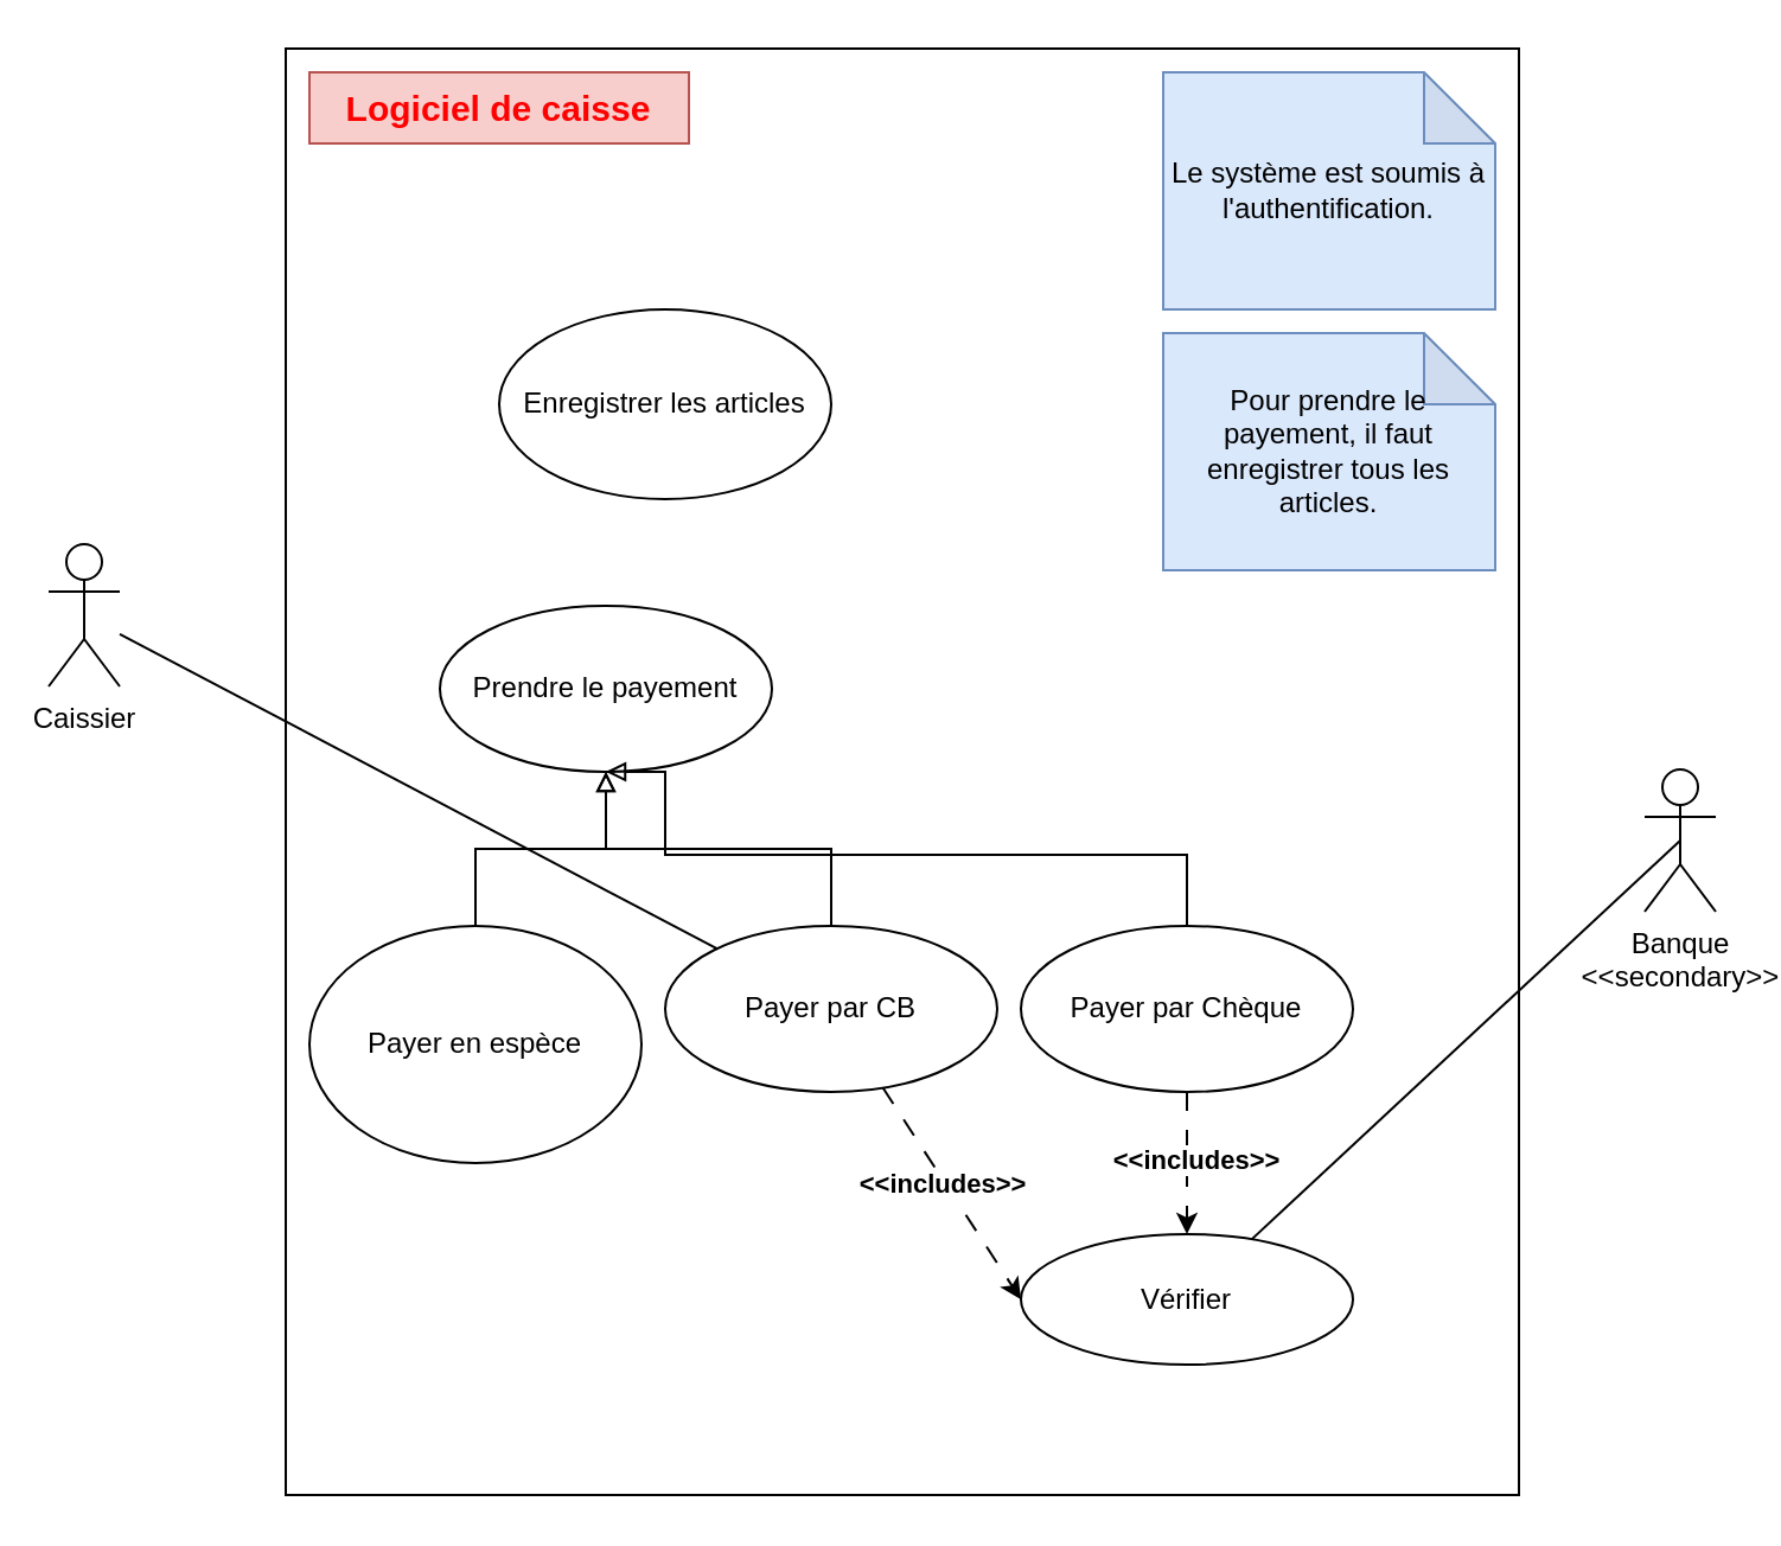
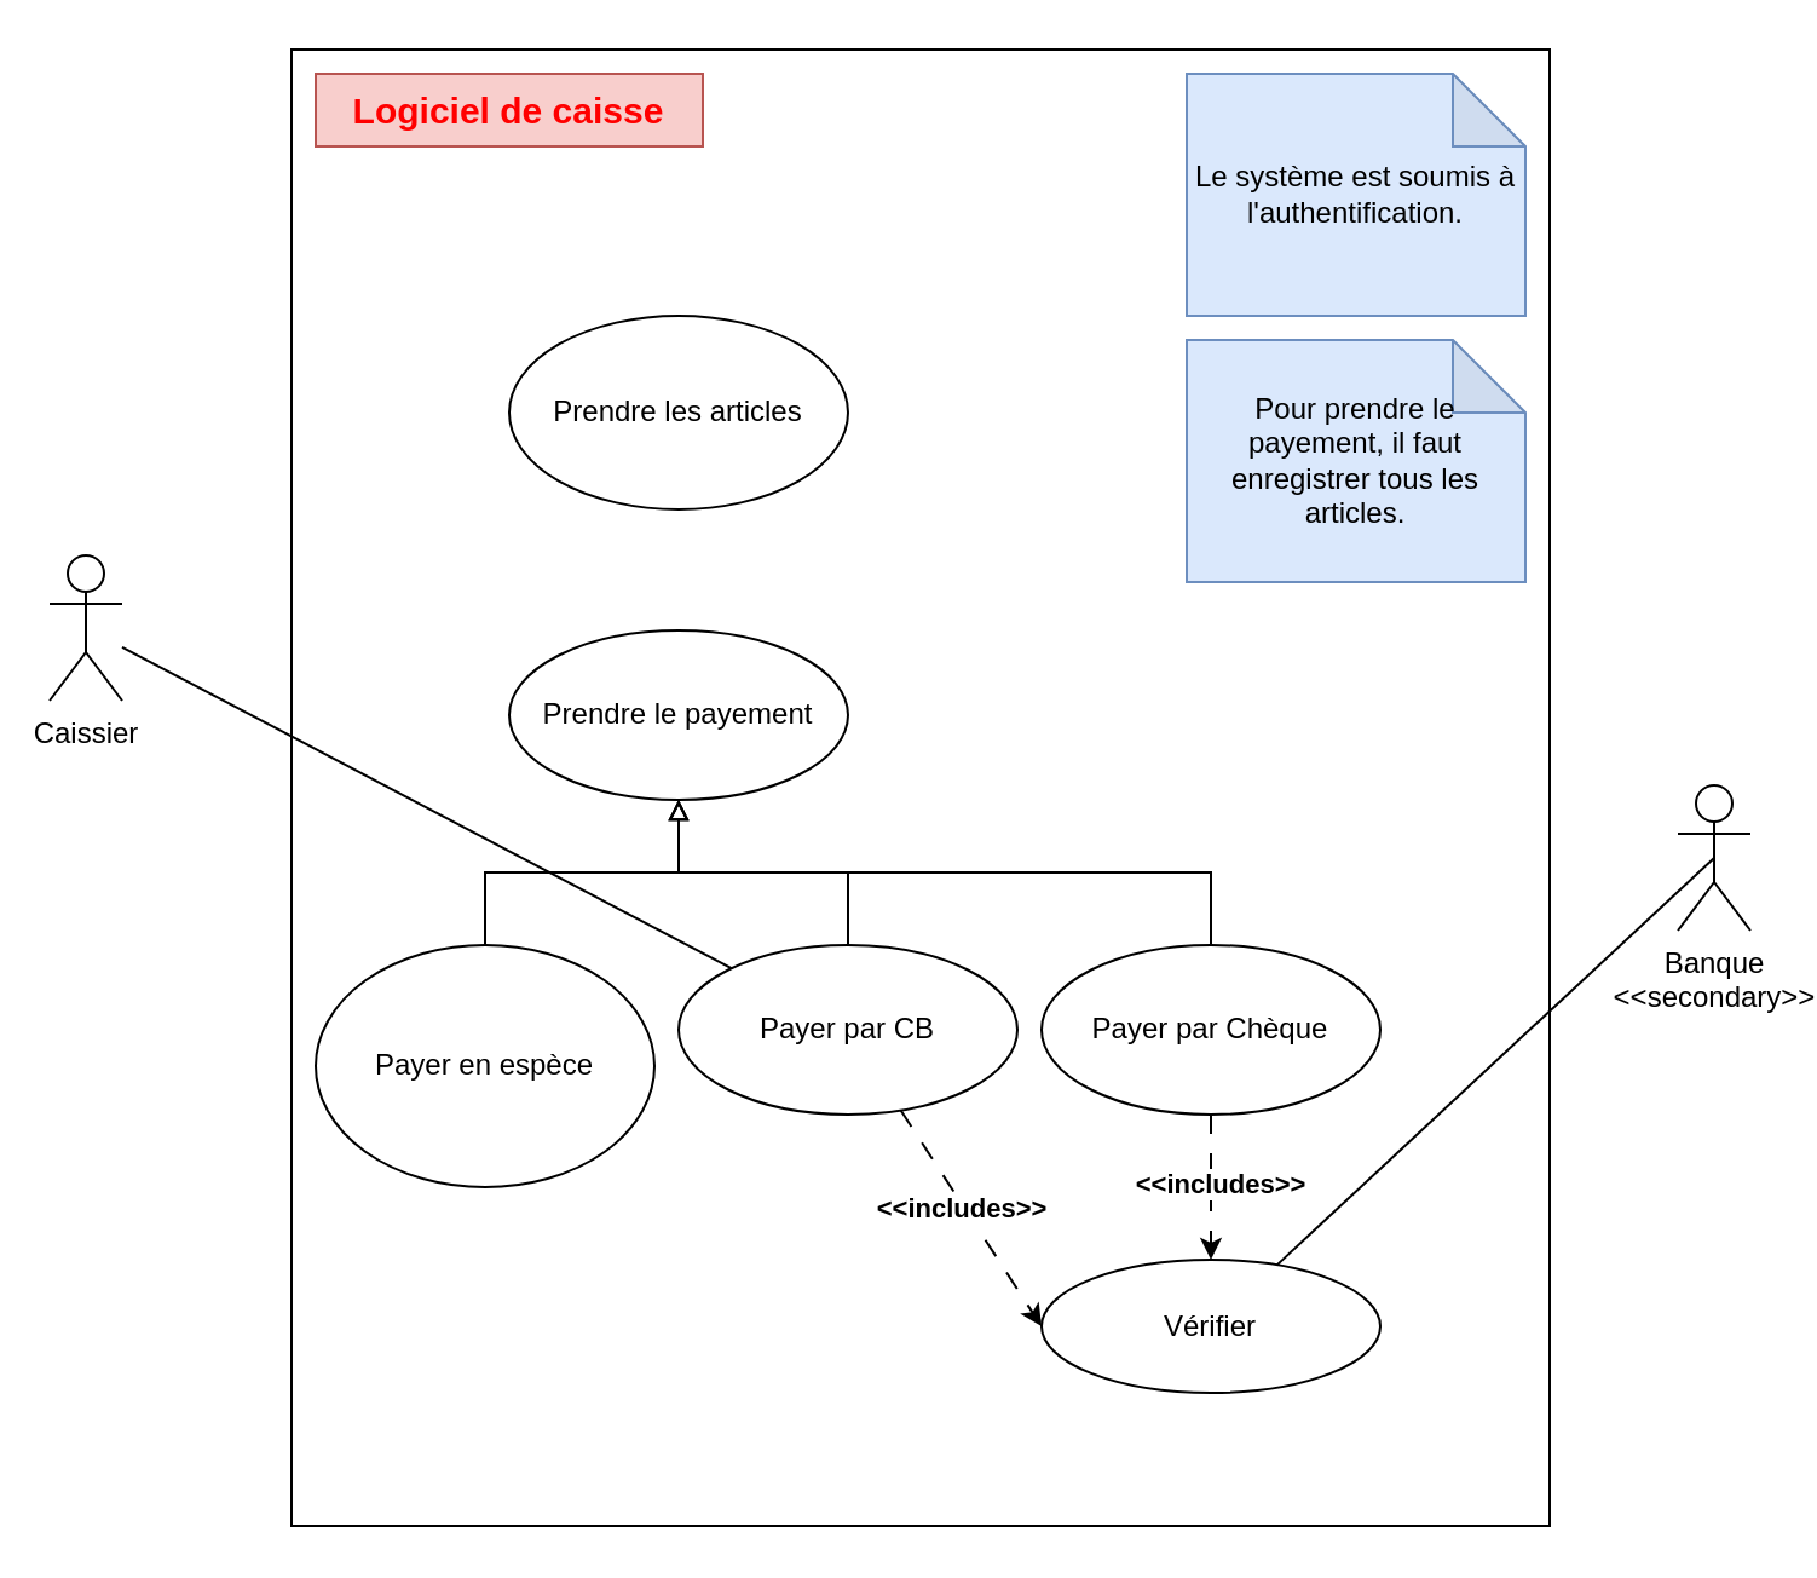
  <mxCell id="0" />
  <mxCell id="1" parent="0" />
  <mxCell id="2" value="" style="rounded=0;whiteSpace=wrap;html=1;" parent="1" vertex="1"><mxGeometry x="120" y="20" width="520" height="610" as="geometry" /></mxCell>
  <mxCell id="3" style="rounded=0;orthogonalLoop=1;jettySize=auto;html=1;endArrow=none;startFill=0;" parent="1" source="4" target="14" edge="1"><mxGeometry relative="1" as="geometry" /></mxCell>
  <mxCell id="4" value="Caissier" style="shape=umlActor;verticalLabelPosition=bottom;verticalAlign=top;html=1;outlineConnect=0;" parent="1" vertex="1"><mxGeometry x="20" y="229" width="30" height="60" as="geometry" /></mxCell>
- <mxCell id="5" value="Enregistrer les articles" style="ellipse;whiteSpace=wrap;html=1;" parent="1" vertex="1"><mxGeometry x="210" y="130" width="140" height="80" as="geometry" /></mxCell>
- <mxCell id="6" value="Prendre le payement" style="ellipse;whiteSpace=wrap;html=1;" parent="1" vertex="1"><mxGeometry x="185" y="255" width="140" height="70" as="geometry" /></mxCell>
+ <mxCell id="5" value="Prendre les articles" style="ellipse;whiteSpace=wrap;html=1;" parent="1" vertex="1"><mxGeometry x="210" y="130" width="140" height="80" as="geometry" /></mxCell>
+ <mxCell id="6" value="Prendre le payement" style="ellipse;whiteSpace=wrap;html=1;" parent="1" vertex="1"><mxGeometry x="210" y="260" width="140" height="70" as="geometry" /></mxCell>
  <mxCell id="7" value="&lt;b&gt;&lt;font style=&quot;color: light-dark(rgb(255, 0, 0), rgb(237, 237, 237)); font-size: 15px;&quot;&gt;Logiciel de caisse&lt;/font&gt;&lt;/b&gt;" style="text;html=1;align=center;verticalAlign=middle;whiteSpace=wrap;rounded=0;fillColor=#f8cecc;strokeColor=#b85450;" parent="1" vertex="1"><mxGeometry x="130" y="30" width="160" height="30" as="geometry" /></mxCell>
  <mxCell id="8" value="&lt;div&gt;Le système est soumis à l'authentification.&lt;/div&gt;" style="shape=note;whiteSpace=wrap;html=1;backgroundOutline=1;darkOpacity=0.05;fillColor=#dae8fc;strokeColor=#6c8ebf;" parent="1" vertex="1"><mxGeometry x="490" y="30" width="140" height="100" as="geometry" /></mxCell>
  <mxCell id="9" style="edgeStyle=orthogonalEdgeStyle;rounded=0;orthogonalLoop=1;jettySize=auto;html=1;entryX=0.5;entryY=1;entryDx=0;entryDy=0;endArrow=block;endFill=0;" parent="1" source="10" target="6" edge="1"><mxGeometry relative="1" as="geometry" /></mxCell>
  <mxCell id="10" value="Payer en espèce" style="ellipse;whiteSpace=wrap;html=1;" parent="1" vertex="1"><mxGeometry x="130" y="390" width="140" height="100" as="geometry" /></mxCell>
  <mxCell id="11" style="edgeStyle=orthogonalEdgeStyle;rounded=0;orthogonalLoop=1;jettySize=auto;html=1;entryX=0.5;entryY=1;entryDx=0;entryDy=0;endArrow=block;endFill=0;" parent="1" source="14" target="6" edge="1"><mxGeometry relative="1" as="geometry" /></mxCell>
  <mxCell id="12" style="rounded=0;orthogonalLoop=1;jettySize=auto;html=1;entryX=0;entryY=0.5;entryDx=0;entryDy=0;dashed=1;dashPattern=8 8;" parent="1" source="14" target="20" edge="1"><mxGeometry relative="1" as="geometry" /></mxCell>
  <mxCell id="13" value="&lt;b&gt;&amp;lt;&amp;lt;includes&amp;gt;&amp;gt;&lt;/b&gt;" style="edgeLabel;html=1;align=center;verticalAlign=middle;resizable=0;points=[];" parent="12" vertex="1" connectable="0"><mxGeometry x="-0.111" y="-1" relative="1" as="geometry"><mxPoint as="offset" /></mxGeometry></mxCell>
  <mxCell id="14" value="Payer par CB" style="ellipse;whiteSpace=wrap;html=1;" parent="1" vertex="1"><mxGeometry x="280" y="390" width="140" height="70" as="geometry" /></mxCell>
  <mxCell id="15" value="Banque&lt;div&gt;&amp;lt;&amp;lt;secondary&amp;gt;&amp;gt;&lt;/div&gt;" style="shape=umlActor;verticalLabelPosition=bottom;verticalAlign=top;html=1;" parent="1" vertex="1"><mxGeometry x="693" y="324" width="30" height="60" as="geometry" /></mxCell>
  <mxCell id="16" style="edgeStyle=orthogonalEdgeStyle;rounded=0;orthogonalLoop=1;jettySize=auto;html=1;entryX=0.5;entryY=1;entryDx=0;entryDy=0;endArrow=block;endFill=0;" parent="1" source="19" target="6" edge="1"><mxGeometry relative="1" as="geometry"><Array as="points"><mxPoint x="500" y="360" /><mxPoint x="280" y="360" /></Array></mxGeometry></mxCell>
  <mxCell id="17" style="edgeStyle=orthogonalEdgeStyle;rounded=0;orthogonalLoop=1;jettySize=auto;html=1;dashed=1;dashPattern=8 8;" parent="1" source="19" target="20" edge="1"><mxGeometry relative="1" as="geometry" /></mxCell>
  <mxCell id="18" value="&lt;b&gt;&amp;lt;&amp;lt;includes&amp;gt;&amp;gt;&lt;/b&gt;" style="edgeLabel;html=1;align=center;verticalAlign=middle;resizable=0;points=[];" parent="17" vertex="1" connectable="0"><mxGeometry x="-0.067" y="3" relative="1" as="geometry"><mxPoint as="offset" /></mxGeometry></mxCell>
  <mxCell id="19" value="Payer par Chèque" style="ellipse;whiteSpace=wrap;html=1;" parent="1" vertex="1"><mxGeometry x="430" y="390" width="140" height="70" as="geometry" /></mxCell>
  <mxCell id="20" value="Vérifier" style="ellipse;whiteSpace=wrap;html=1;" parent="1" vertex="1"><mxGeometry x="430" y="520" width="140" height="55" as="geometry" /></mxCell>
  <mxCell id="21" style="rounded=0;orthogonalLoop=1;jettySize=auto;html=1;entryX=0.5;entryY=0.5;entryDx=0;entryDy=0;entryPerimeter=0;endArrow=none;startFill=0;" parent="1" source="20" target="15" edge="1"><mxGeometry relative="1" as="geometry" /></mxCell>
  <mxCell id="22" value="Pour prendre le payement, il faut enregistrer tous les articles." style="shape=note;whiteSpace=wrap;html=1;backgroundOutline=1;darkOpacity=0.05;fillColor=#dae8fc;strokeColor=#6c8ebf;" vertex="1" parent="1"><mxGeometry x="490" y="140" width="140" height="100" as="geometry" /></mxCell>
